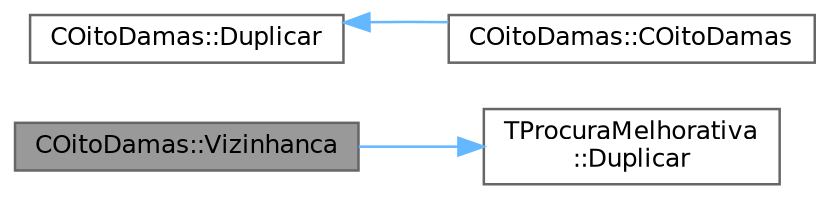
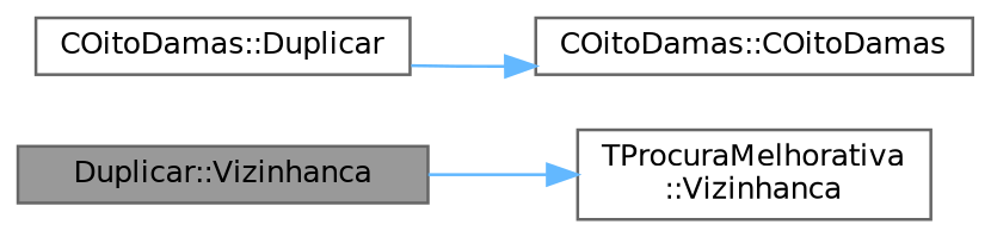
  digraph {
    rankdir=LR
    node [color=grey40 fillcolor=white fontname=Helvetica fontsize=10 shape=box style=filled]
    edge [color=steelblue1 fontname=Helvetica fontsize=10 labelfontname=Helvetica labelfontsize=10 style=solid]
-   n1 [color=gray40 fillcolor=grey60 fontcolor=black height=0.2 label="COitoDamas::Vizinhanca" width=0.4]
-   n2 [height=0.2 label="TProcuraMelhorativa\l::Duplicar" width=0.4]
+   n1 [color=gray40 fillcolor=grey60 fontcolor=black height=0.2 label="Duplicar::Vizinhanca" width=0.4]
+   n2 [height=0.2 label="TProcuraMelhorativa\l::Vizinhanca" width=0.4]
    n3 [height=0.2 label="COitoDamas::Duplicar" width=0.4]
    n4 [height=0.2 label="COitoDamas::COitoDamas" width=0.4]
    n1 -> n2
-   n4 -> n3
+   n3 -> n4
  }
